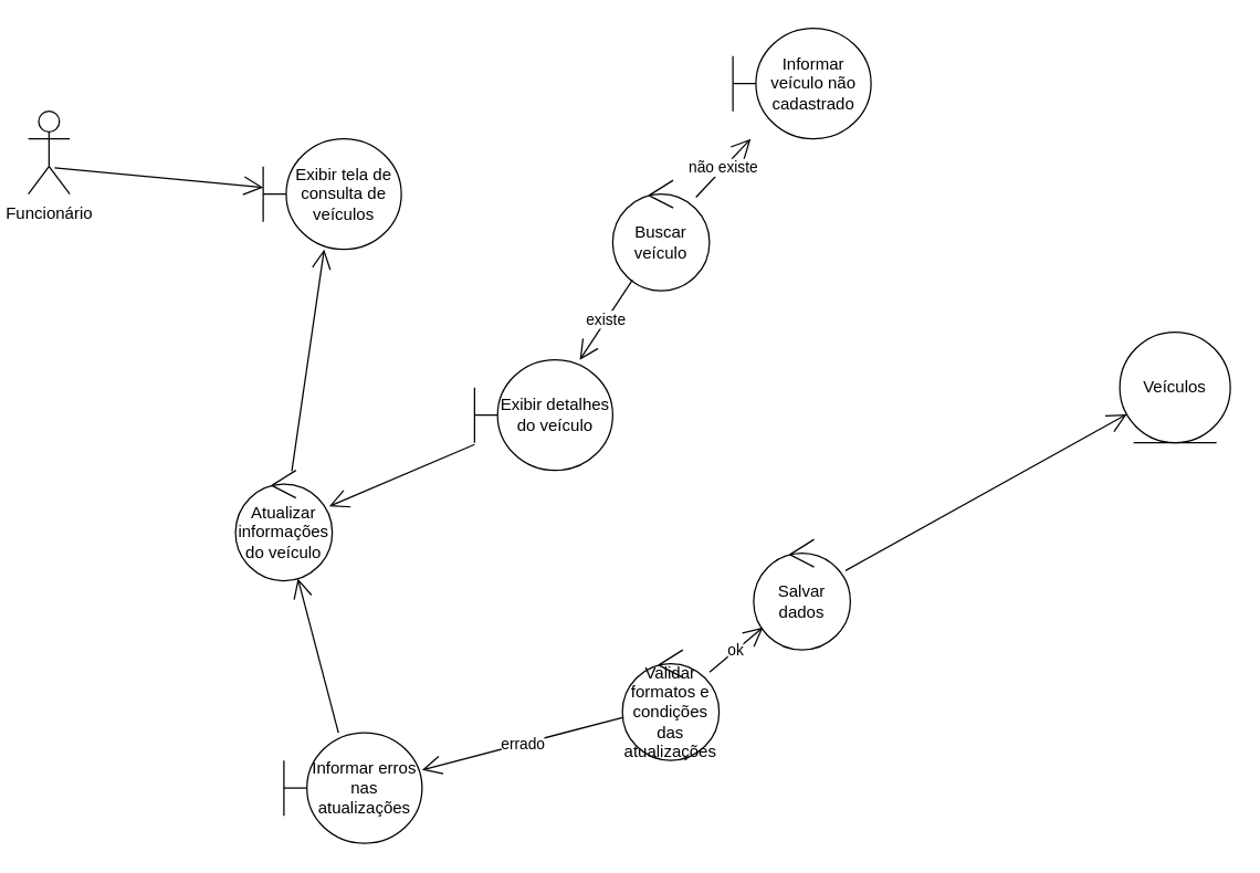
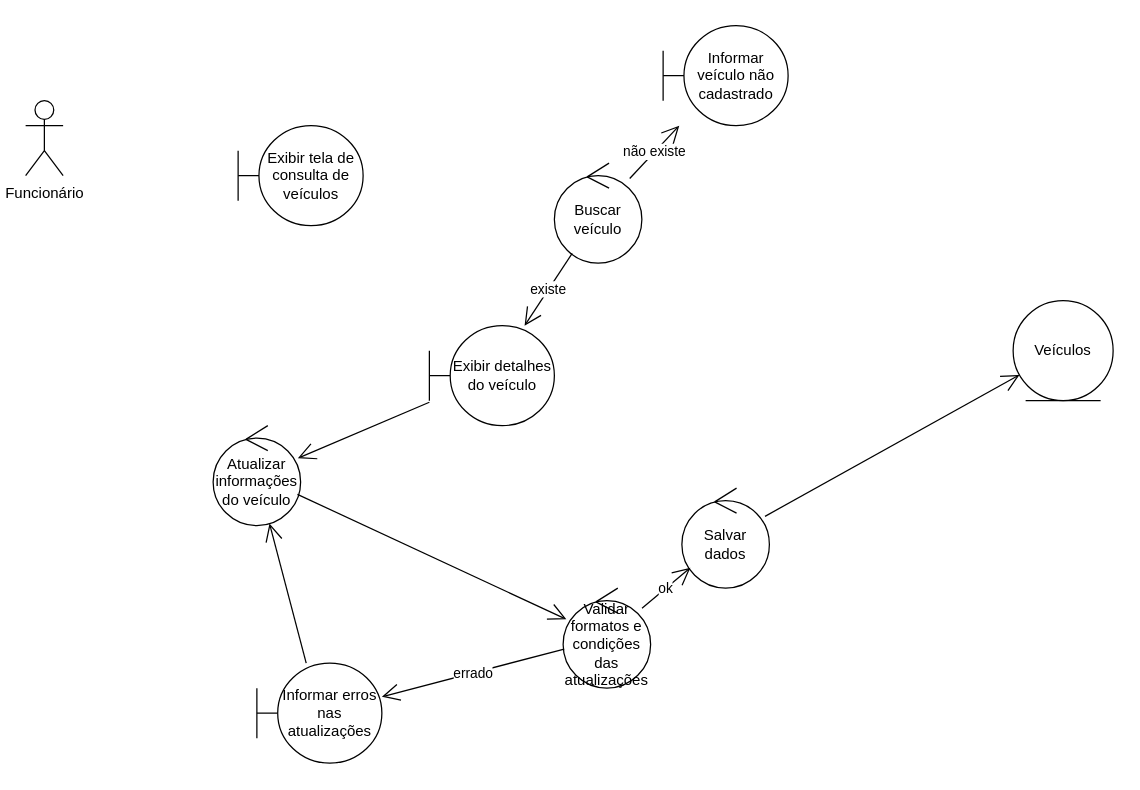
  <mxCell id="0" />
  <mxCell id="1" parent="0" />
  <mxCell id="2" value="Exibir tela de consulta de veículos" style="shape=umlBoundary;whiteSpace=wrap;html=1;" vertex="1" parent="1"><mxGeometry x="190" y="100" width="100" height="80" as="geometry" /></mxCell>
  <mxCell id="3" value="Buscar veículo" style="ellipse;shape=umlControl;whiteSpace=wrap;html=1;" vertex="1" parent="1"><mxGeometry x="443" y="130" width="70" height="80" as="geometry" /></mxCell>
  <mxCell id="4" value="Veículos" style="ellipse;shape=umlEntity;whiteSpace=wrap;html=1;" vertex="1" parent="1"><mxGeometry x="810" y="240" width="80" height="80" as="geometry" /></mxCell>
  <mxCell id="5" value="Informar veículo não cadastrado" style="shape=umlBoundary;whiteSpace=wrap;html=1;" vertex="1" parent="1"><mxGeometry x="530" y="20" width="100" height="80" as="geometry" /></mxCell>
  <mxCell id="6" value="não existe" style="endArrow=open;endFill=1;endSize=12;html=1;" edge="1" parent="1" source="3" target="5"><mxGeometry width="160" relative="1" as="geometry"><mxPoint x="190" y="240" as="sourcePoint" /><mxPoint x="350" y="240" as="targetPoint" /></mxGeometry></mxCell>
  <mxCell id="7" value="Exibir detalhes do veículo" style="shape=umlBoundary;whiteSpace=wrap;html=1;" vertex="1" parent="1"><mxGeometry x="343" y="260" width="100" height="80" as="geometry" /></mxCell>
  <mxCell id="8" value="existe" style="endArrow=open;endFill=1;endSize=12;html=1;" edge="1" parent="1" source="3" target="7"><mxGeometry width="160" relative="1" as="geometry"><mxPoint x="520" y="160" as="sourcePoint" /><mxPoint x="350" y="400" as="targetPoint" /></mxGeometry></mxCell>
  <mxCell id="9" value="Atualizar informações do veículo" style="ellipse;shape=umlControl;whiteSpace=wrap;html=1;" vertex="1" parent="1"><mxGeometry x="170" y="340" width="70" height="80" as="geometry" /></mxCell>
  <mxCell id="10" value="Funcionário" style="shape=umlActor;verticalLabelPosition=bottom;labelBackgroundColor=#ffffff;verticalAlign=top;html=1;" vertex="1" parent="1"><mxGeometry x="20" y="80" width="30" height="60" as="geometry" /></mxCell>
- <mxCell id="11" value="" style="endArrow=open;endFill=1;endSize=12;html=1;exitX=0.633;exitY=0.683;exitDx=0;exitDy=0;exitPerimeter=0;" edge="1" parent="1" source="10" target="2"><mxGeometry width="160" relative="1" as="geometry"><mxPoint x="20" y="440" as="sourcePoint" /><mxPoint x="180" y="440" as="targetPoint" /></mxGeometry></mxCell>
  <mxCell id="12" value="" style="endArrow=open;endFill=1;endSize=12;html=1;" edge="1" parent="1" source="7" target="9"><mxGeometry width="160" relative="1" as="geometry"><mxPoint x="20" y="440" as="sourcePoint" /><mxPoint x="180" y="440" as="targetPoint" /></mxGeometry></mxCell>
  <mxCell id="13" value="Validar formatos e condições das atualizações" style="ellipse;shape=umlControl;whiteSpace=wrap;html=1;" vertex="1" parent="1"><mxGeometry x="450" y="470" width="70" height="80" as="geometry" /></mxCell>
- <mxCell id="14" value="" style="endArrow=open;endFill=1;endSize=12;html=1;" edge="1" parent="1" source="9" target="2"><mxGeometry width="160" relative="1" as="geometry"><mxPoint x="20" y="570" as="sourcePoint" /><mxPoint x="180" y="570" as="targetPoint" /></mxGeometry></mxCell>
+ <mxCell id="14" value="" style="endArrow=open;endFill=1;endSize=12;html=1;" edge="1" parent="1" source="9" target="13"><mxGeometry width="160" relative="1" as="geometry"><mxPoint x="20" y="570" as="sourcePoint" /><mxPoint x="180" y="570" as="targetPoint" /></mxGeometry></mxCell>
  <mxCell id="15" value="Salvar dados" style="ellipse;shape=umlControl;whiteSpace=wrap;html=1;" vertex="1" parent="1"><mxGeometry x="545" y="390" width="70" height="80" as="geometry" /></mxCell>
  <mxCell id="16" value="" style="endArrow=open;endFill=1;endSize=12;html=1;" edge="1" parent="1" source="15" target="4"><mxGeometry width="160" relative="1" as="geometry"><mxPoint x="20" y="570" as="sourcePoint" /><mxPoint x="180" y="570" as="targetPoint" /></mxGeometry></mxCell>
  <mxCell id="17" value="ok" style="endArrow=open;endFill=1;endSize=12;html=1;" edge="1" parent="1" source="13" target="15"><mxGeometry width="160" relative="1" as="geometry"><mxPoint x="20" y="570" as="sourcePoint" /><mxPoint x="180" y="570" as="targetPoint" /></mxGeometry></mxCell>
  <mxCell id="18" value="Informar erros nas atualizações" style="shape=umlBoundary;whiteSpace=wrap;html=1;" vertex="1" parent="1"><mxGeometry x="205" y="530" width="100" height="80" as="geometry" /></mxCell>
  <mxCell id="19" value="errado" style="endArrow=open;endFill=1;endSize=12;html=1;" edge="1" parent="1" source="13" target="18"><mxGeometry width="160" relative="1" as="geometry"><mxPoint x="20" y="630" as="sourcePoint" /><mxPoint x="180" y="630" as="targetPoint" /></mxGeometry></mxCell>
  <mxCell id="20" value="" style="endArrow=open;endFill=1;endSize=12;html=1;" edge="1" parent="1" source="18" target="9"><mxGeometry width="160" relative="1" as="geometry"><mxPoint x="20" y="630" as="sourcePoint" /><mxPoint x="180" y="630" as="targetPoint" /></mxGeometry></mxCell>
